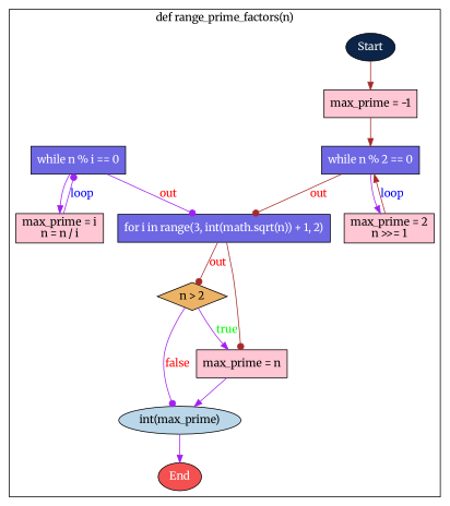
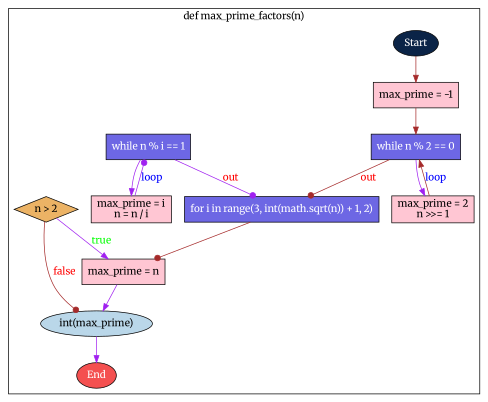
  digraph {
    bgcolor=white
    fontname=Merriweather
    node [fillcolor="#FFC6D3" fontcolor=black fontname=Merriweather shape=rect style=filled type=STATEMENT]
    edge [arrowhead=normal color=brown fontname=Merriweather source="@current_to_next"]
    n1 [fillcolor="#0B2447" fontcolor=white label=Start shape=ellipse type=START]
    n2 [label="max_prime = -1\n"]
    n3 [fillcolor="#6D67E4" fontcolor=white label="while n % 2 == 0" type=LOOP]
    n4 [label="max_prime = 2\nn >>= 1\n"]
    n5 [fillcolor="#6D67E4" fontcolor=white label="for i in range(3, int(math.sqrt(n)) + 1, 2)" type=LOOP]
-   n6 [fillcolor="#6D67E4" fontcolor=white label="while n % i == 0" type=LOOP]
+   n6 [fillcolor="#6D67E4" fontcolor=white label="while n % i == 1" type=LOOP]
    n7 [fillcolor="#ECB365" label="n > 2" shape=diamond type=CONDITIONS]
    n8 [label="max_prime = i\nn = n / i\n"]
    n9 [label="max_prime = n\n"]
    n10 [fillcolor="#BAD7E9" label="int(max_prime)" shape=ellipse type=RETURN]
    n11 [fillcolor="#F45050" fontcolor=white label=End shape=ellipse type=END]
    subgraph cluster_1 {
-     label="def range_prime_factors(n)"
+     label="def max_prime_factors(n)"
      n1
      n2
      n3
      n4
      n5
      n6
      n7
      n8
      n9
      n10
      n11
    }
    n1 -> n2
    n2 -> n3
    n3 -> n4 [color=purple source="@loop_to_next"]
    n3 -> n5 [arrowhead=dot fontcolor=red label=out source="@loop_to_next_sibling"]
    n4 -> n3 [fontcolor=blue label=loop source="@last_to_loop"]
-   n5 -> n7 [arrowhead=dot fontcolor=red label=out source="@loop_to_next_sibling"]
    n5 -> n9 [arrowhead=dot source="@loop_to_next"]
    n6 -> n5 [arrowhead=dot color=purple fontcolor=red label=out source="@loop_to_parent_loop"]
    n6 -> n8 [color=purple source="@loop_to_next"]
    n7 -> n9 [color=purple fontcolor=green label=true source="@if_to_next_node"]
-   n7 -> n10 [arrowhead=dot color=purple fontcolor=red label=false source="@if_to_next_sibling"]
+   n7 -> n10 [arrowhead=dot fontcolor=red label=false source="@if_to_next_sibling"]
    n8 -> n6 [arrowhead=dot color=purple fontcolor=blue label=loop source="@last_to_loop"]
    n9 -> n10 [color=purple]
    n10 -> n11 [color=purple source="@return_to_end"]
  }
